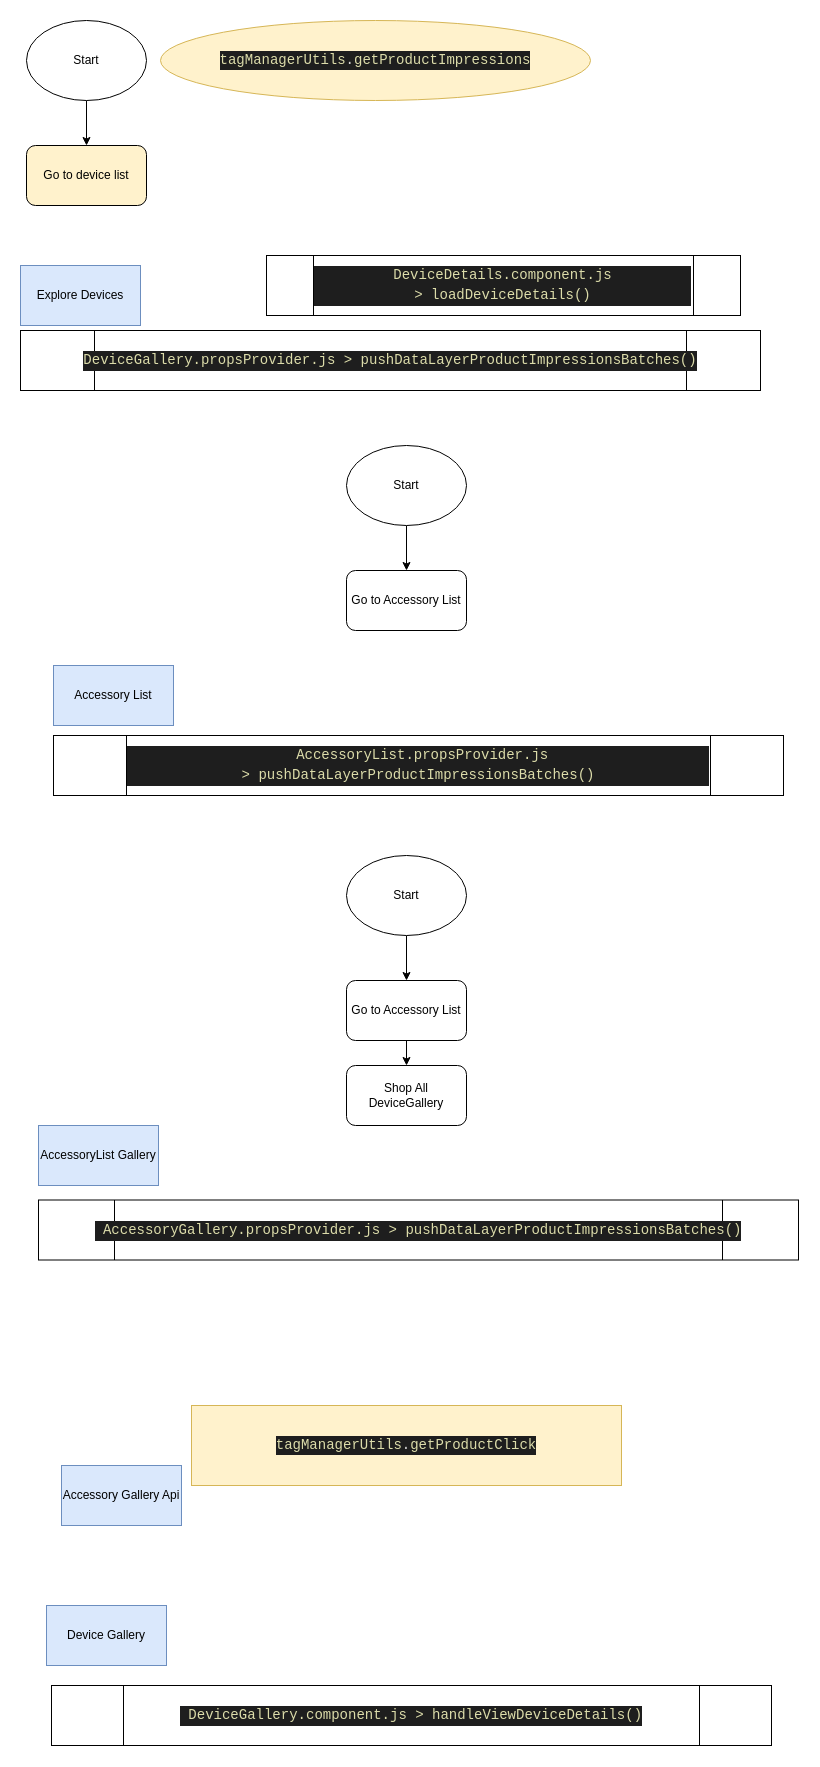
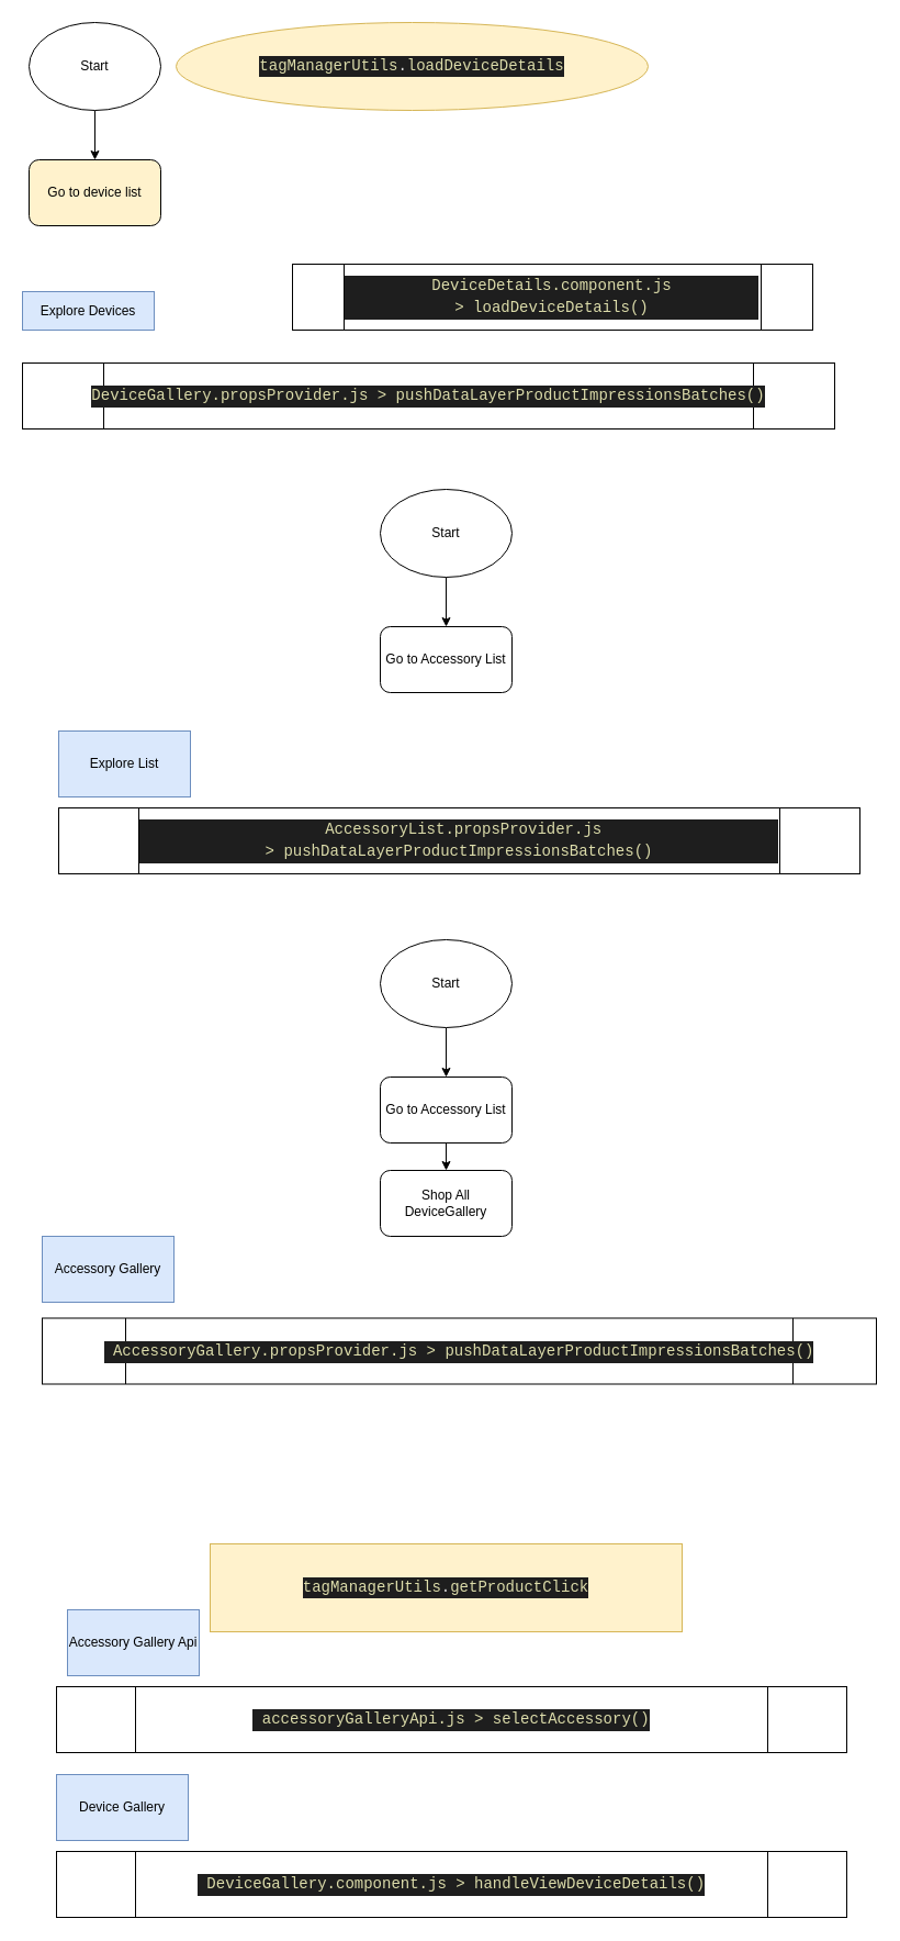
  <mxCell id="0" />
  <mxCell id="1" parent="0" />
- <mxCell id="2" value="Explore Devices" style="rounded=0;whiteSpace=wrap;html=1;fillColor=#dae8fc;strokeColor=#6c8ebf;" parent="1" vertex="1"><mxGeometry x="20" y="265" width="120" height="60" as="geometry" /></mxCell>
- <mxCell id="3" value="&lt;div style=&quot;background-color: rgb(30, 30, 30); line-height: 19px;&quot;&gt;&lt;div style=&quot;line-height: 19px;&quot;&gt;&lt;div style=&quot;line-height: 19px;&quot;&gt;&lt;font face=&quot;Consolas, Courier New, monospace&quot; color=&quot;#dcdcaa&quot;&gt;&lt;span style=&quot;font-size: 14px;&quot;&gt;DeviceDetails.component.js &amp;gt;&amp;nbsp;&lt;/span&gt;&lt;/font&gt;&lt;span style=&quot;color: rgb(220, 220, 170); font-family: Consolas, &amp;quot;Courier New&amp;quot;, monospace; font-size: 14px;&quot;&gt;loadDeviceDetails()&lt;/span&gt;&lt;/div&gt;&lt;/div&gt;&lt;/div&gt;" style="shape=process;whiteSpace=wrap;html=1;backgroundOutline=1;" parent="1" vertex="1"><mxGeometry x="266" y="255" width="474" height="60" as="geometry" /></mxCell>
+ <mxCell id="2" value="Explore Devices" style="rounded=0;whiteSpace=wrap;html=1;fillColor=#dae8fc;strokeColor=#6c8ebf;" parent="1" vertex="1"><mxGeometry x="20" y="265" width="120" height="35" as="geometry" /></mxCell>
+ <mxCell id="3" value="&lt;div style=&quot;background-color: rgb(30, 30, 30); line-height: 19px;&quot;&gt;&lt;div style=&quot;line-height: 19px;&quot;&gt;&lt;div style=&quot;line-height: 19px;&quot;&gt;&lt;font face=&quot;Consolas, Courier New, monospace&quot; color=&quot;#dcdcaa&quot;&gt;&lt;span style=&quot;font-size: 14px;&quot;&gt;DeviceDetails.component.js &amp;gt;&amp;nbsp;&lt;/span&gt;&lt;/font&gt;&lt;span style=&quot;color: rgb(220, 220, 170); font-family: Consolas, &amp;quot;Courier New&amp;quot;, monospace; font-size: 14px;&quot;&gt;loadDeviceDetails()&lt;/span&gt;&lt;/div&gt;&lt;/div&gt;&lt;/div&gt;" style="shape=process;whiteSpace=wrap;html=1;backgroundOutline=1;" parent="1" vertex="1"><mxGeometry x="266" y="240" width="474" height="60" as="geometry" /></mxCell>
  <mxCell id="4" value="&lt;div style=&quot;background-color: rgb(30, 30, 30); line-height: 19px;&quot;&gt;&lt;div style=&quot;line-height: 19px;&quot;&gt;&lt;div style=&quot;line-height: 19px;&quot;&gt;&lt;font face=&quot;Consolas, Courier New, monospace&quot; color=&quot;#dcdcaa&quot;&gt;&lt;span style=&quot;font-size: 14px;&quot;&gt;DeviceGallery.propsProvider.js&amp;nbsp;&amp;gt;&amp;nbsp;&lt;/span&gt;&lt;/font&gt;&lt;span style=&quot;color: rgb(220, 220, 170); font-family: Consolas, &amp;quot;Courier New&amp;quot;, monospace; font-size: 14px;&quot;&gt;pushDataLayerProductImpressionsBatches()&lt;/span&gt;&lt;/div&gt;&lt;/div&gt;&lt;/div&gt;" style="shape=process;whiteSpace=wrap;html=1;backgroundOutline=1;" parent="1" vertex="1"><mxGeometry x="20" y="330" width="740" height="60" as="geometry" /></mxCell>
  <mxCell id="5" value="&lt;div style=&quot;background-color: rgb(30, 30, 30); line-height: 19px;&quot;&gt;&lt;div style=&quot;line-height: 19px;&quot;&gt;&lt;div style=&quot;line-height: 19px;&quot;&gt;&lt;font face=&quot;Consolas, Courier New, monospace&quot; color=&quot;#dcdcaa&quot;&gt;&lt;span style=&quot;font-size: 14px;&quot;&gt;&amp;nbsp;AccessoryList.propsProvider.js &amp;gt;&amp;nbsp;&lt;/span&gt;&lt;/font&gt;&lt;span style=&quot;color: rgb(220, 220, 170); font-family: Consolas, &amp;quot;Courier New&amp;quot;, monospace; font-size: 14px;&quot;&gt;pushDataLayerProductImpressionsBatches()&lt;/span&gt;&lt;/div&gt;&lt;/div&gt;&lt;/div&gt;" style="shape=process;whiteSpace=wrap;html=1;backgroundOutline=1;" parent="1" vertex="1"><mxGeometry x="53" y="735" width="730" height="60" as="geometry" /></mxCell>
  <mxCell id="6" value="&lt;div style=&quot;background-color: rgb(30, 30, 30); line-height: 19px;&quot;&gt;&lt;div style=&quot;line-height: 19px;&quot;&gt;&lt;div style=&quot;line-height: 19px;&quot;&gt;&lt;font face=&quot;Consolas, Courier New, monospace&quot; color=&quot;#dcdcaa&quot;&gt;&lt;span style=&quot;font-size: 14px;&quot;&gt;&amp;nbsp;AccessoryGallery.propsProvider.js&amp;nbsp;&amp;gt;&amp;nbsp;&lt;/span&gt;&lt;/font&gt;&lt;span style=&quot;color: rgb(220, 220, 170); font-family: Consolas, &amp;quot;Courier New&amp;quot;, monospace; font-size: 14px;&quot;&gt;pushDataLayerProductImpressionsBatches()&lt;/span&gt;&lt;/div&gt;&lt;/div&gt;&lt;/div&gt;" style="shape=process;whiteSpace=wrap;html=1;backgroundOutline=1;" parent="1" vertex="1"><mxGeometry x="38" y="1199.5" width="760" height="60" as="geometry" /></mxCell>
- <mxCell id="7" value="AccessoryList Gallery" style="whiteSpace=wrap;html=1;fillColor=#dae8fc;strokeColor=#6c8ebf;" parent="1" vertex="1"><mxGeometry x="38" y="1125" width="120" height="60" as="geometry" /></mxCell>
- <mxCell id="8" value="Accessory List" style="whiteSpace=wrap;html=1;fillColor=#dae8fc;strokeColor=#6c8ebf;" parent="1" vertex="1"><mxGeometry x="53" y="665" width="120" height="60" as="geometry" /></mxCell>
- <mxCell id="9" value="&lt;div style=&quot;color: rgb(212, 212, 212); background-color: rgb(30, 30, 30); font-family: Consolas, &amp;quot;Courier New&amp;quot;, monospace; font-size: 14px; line-height: 19px;&quot;&gt;&lt;span style=&quot;color: #dcdcaa;&quot;&gt;tagManagerUtils&lt;/span&gt;.&lt;span style=&quot;color: #dcdcaa;&quot;&gt;getProductImpressions&lt;/span&gt;&lt;/div&gt;" style="ellipse;whiteSpace=wrap;html=1;fillColor=#fff2cc;strokeColor=#d6b656;" parent="1" vertex="1"><mxGeometry x="160" y="20" width="430" height="80" as="geometry" /></mxCell>
+ <mxCell id="7" value="Accessory Gallery" style="whiteSpace=wrap;html=1;fillColor=#dae8fc;strokeColor=#6c8ebf;" parent="1" vertex="1"><mxGeometry x="38" y="1125" width="120" height="60" as="geometry" /></mxCell>
+ <mxCell id="8" value="Explore List" style="whiteSpace=wrap;html=1;fillColor=#dae8fc;strokeColor=#6c8ebf;" parent="1" vertex="1"><mxGeometry x="53" y="665" width="120" height="60" as="geometry" /></mxCell>
+ <mxCell id="9" value="&lt;div style=&quot;color: rgb(212, 212, 212); background-color: rgb(30, 30, 30); font-family: Consolas, &amp;quot;Courier New&amp;quot;, monospace; font-size: 14px; line-height: 19px;&quot;&gt;&lt;span style=&quot;color: #dcdcaa;&quot;&gt;tagManagerUtils&lt;/span&gt;.&lt;span style=&quot;color: #dcdcaa;&quot;&gt;loadDeviceDetails&lt;/span&gt;&lt;/div&gt;" style="ellipse;whiteSpace=wrap;html=1;fillColor=#fff2cc;strokeColor=#d6b656;" parent="1" vertex="1"><mxGeometry x="160" y="20" width="430" height="80" as="geometry" /></mxCell>
  <mxCell id="10" value="&lt;div style=&quot;color: rgb(212, 212, 212); background-color: rgb(30, 30, 30); font-family: Consolas, &amp;quot;Courier New&amp;quot;, monospace; font-size: 14px; line-height: 19px;&quot;&gt;&lt;span style=&quot;color: #dcdcaa;&quot;&gt;tagManagerUtils&lt;/span&gt;.&lt;span style=&quot;color: #dcdcaa;&quot;&gt;getProductClick&lt;/span&gt;&lt;/div&gt;" style="whiteSpace=wrap;html=1;fillColor=#fff2cc;strokeColor=#d6b656;rounded=0;" parent="1" vertex="1"><mxGeometry x="191" y="1405" width="430" height="80" as="geometry" /></mxCell>
+ <mxCell id="11" value="&lt;div style=&quot;background-color: rgb(30, 30, 30); line-height: 19px;&quot;&gt;&lt;div style=&quot;line-height: 19px;&quot;&gt;&lt;div style=&quot;line-height: 19px;&quot;&gt;&lt;font face=&quot;Consolas, Courier New, monospace&quot; color=&quot;#dcdcaa&quot;&gt;&lt;span style=&quot;font-size: 14px;&quot;&gt;&amp;nbsp;accessoryGalleryApi.js&amp;nbsp;&amp;gt;&amp;nbsp;&lt;/span&gt;&lt;/font&gt;&lt;span style=&quot;color: rgb(220, 220, 170); font-family: Consolas, &amp;quot;Courier New&amp;quot;, monospace; font-size: 14px;&quot;&gt;selectAccessory()&lt;/span&gt;&lt;/div&gt;&lt;/div&gt;&lt;/div&gt;" style="shape=process;whiteSpace=wrap;html=1;backgroundOutline=1;" parent="1" vertex="1"><mxGeometry x="51" y="1535" width="720" height="60" as="geometry" /></mxCell>
  <mxCell id="12" value="&lt;div style=&quot;background-color: rgb(30, 30, 30); line-height: 19px;&quot;&gt;&lt;div style=&quot;line-height: 19px;&quot;&gt;&lt;div style=&quot;line-height: 19px;&quot;&gt;&lt;font face=&quot;Consolas, Courier New, monospace&quot; color=&quot;#dcdcaa&quot;&gt;&lt;span style=&quot;font-size: 14px;&quot;&gt;&amp;nbsp;DeviceGallery.component.js &amp;gt;&amp;nbsp;&lt;/span&gt;&lt;/font&gt;&lt;span style=&quot;color: rgb(220, 220, 170); font-family: Consolas, &amp;quot;Courier New&amp;quot;, monospace; font-size: 14px;&quot;&gt;handleViewDeviceDetails&lt;/span&gt;&lt;span style=&quot;color: rgb(220, 220, 170); font-family: Consolas, &amp;quot;Courier New&amp;quot;, monospace; font-size: 14px;&quot;&gt;()&lt;/span&gt;&lt;br&gt;&lt;/div&gt;&lt;/div&gt;&lt;/div&gt;" style="shape=process;whiteSpace=wrap;html=1;backgroundOutline=1;" parent="1" vertex="1"><mxGeometry x="51" y="1685" width="720" height="60" as="geometry" /></mxCell>
- <mxCell id="13" value="Device Gallery" style="rounded=0;whiteSpace=wrap;html=1;fillColor=#dae8fc;strokeColor=#6c8ebf;" parent="1" vertex="1"><mxGeometry x="46" y="1605" width="120" height="60" as="geometry" /></mxCell>
+ <mxCell id="13" value="Device Gallery" style="rounded=0;whiteSpace=wrap;html=1;fillColor=#dae8fc;strokeColor=#6c8ebf;" parent="1" vertex="1"><mxGeometry x="51" y="1615" width="120" height="60" as="geometry" /></mxCell>
  <mxCell id="14" value="Accessory Gallery Api" style="rounded=0;whiteSpace=wrap;html=1;fillColor=#dae8fc;strokeColor=#6c8ebf;" parent="1" vertex="1"><mxGeometry x="61" y="1465" width="120" height="60" as="geometry" /></mxCell>
  <mxCell id="15" value="Go to device list" style="rounded=1;whiteSpace=wrap;html=1;fillColor=#fff2cc;" vertex="1" parent="1"><mxGeometry x="26" y="145" width="120" height="60" as="geometry" /></mxCell>
  <mxCell id="16" value="" style="edgeStyle=orthogonalEdgeStyle;rounded=0;orthogonalLoop=1;jettySize=auto;html=1;" edge="1" parent="1" source="17" target="15"><mxGeometry relative="1" as="geometry" /></mxCell>
  <mxCell id="17" value="Start" style="ellipse;whiteSpace=wrap;html=1;" vertex="1" parent="1"><mxGeometry x="26" y="20" width="120" height="80" as="geometry" /></mxCell>
  <mxCell id="18" value="Go to Accessory List" style="rounded=1;whiteSpace=wrap;html=1;" vertex="1" parent="1"><mxGeometry x="346" y="570" width="120" height="60" as="geometry" /></mxCell>
  <mxCell id="19" value="" style="edgeStyle=orthogonalEdgeStyle;rounded=0;orthogonalLoop=1;jettySize=auto;html=1;" edge="1" parent="1" source="20" target="18"><mxGeometry relative="1" as="geometry" /></mxCell>
  <mxCell id="20" value="Start" style="ellipse;whiteSpace=wrap;html=1;" vertex="1" parent="1"><mxGeometry x="346" y="445" width="120" height="80" as="geometry" /></mxCell>
  <mxCell id="21" value="" style="edgeStyle=orthogonalEdgeStyle;rounded=0;orthogonalLoop=1;jettySize=auto;html=1;" edge="1" parent="1" source="22" target="25"><mxGeometry relative="1" as="geometry" /></mxCell>
  <mxCell id="22" value="Go to Accessory List" style="rounded=1;whiteSpace=wrap;html=1;" vertex="1" parent="1"><mxGeometry x="346" y="980" width="120" height="60" as="geometry" /></mxCell>
  <mxCell id="23" value="" style="edgeStyle=orthogonalEdgeStyle;rounded=0;orthogonalLoop=1;jettySize=auto;html=1;" edge="1" parent="1" source="24" target="22"><mxGeometry relative="1" as="geometry" /></mxCell>
  <mxCell id="24" value="Start" style="ellipse;whiteSpace=wrap;html=1;" vertex="1" parent="1"><mxGeometry x="346" y="855" width="120" height="80" as="geometry" /></mxCell>
  <mxCell id="25" value="Shop All DeviceGallery" style="whiteSpace=wrap;html=1;rounded=1;" vertex="1" parent="1"><mxGeometry x="346" y="1065" width="120" height="60" as="geometry" /></mxCell>
